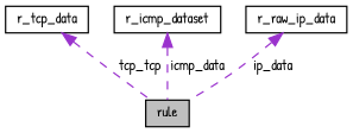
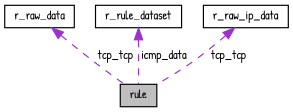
  digraph {
    fontname="Patrick Hand"
    node [color=black fillcolor=white fontname="Patrick Hand" fontsize=10 shape=record style=filled]
    edge [color=darkorchid3 dir=back fontname="Patrick Hand" fontsize=10 labelfontname=Helvetica labelfontsize=10 style=dashed]
    n1 [fillcolor=grey75 fontcolor=black height=0.2 label=rule width=0.4]
-   n2 [height=0.2 label=r_tcp_data width=0.4]
-   n3 [height=0.2 label=r_icmp_dataset width=0.4]
+   n2 [height=0.2 label=r_raw_data width=0.4]
+   n3 [height=0.2 label=r_rule_dataset width=0.4]
    n4 [height=0.2 label=r_raw_ip_data width=0.4]
    n2 -> n1 [label=" tcp_tcp"]
    n3 -> n1 [label=" icmp_data"]
-   n4 -> n1 [label=" ip_data"]
+   n4 -> n1 [label=" tcp_tcp"]
  }
